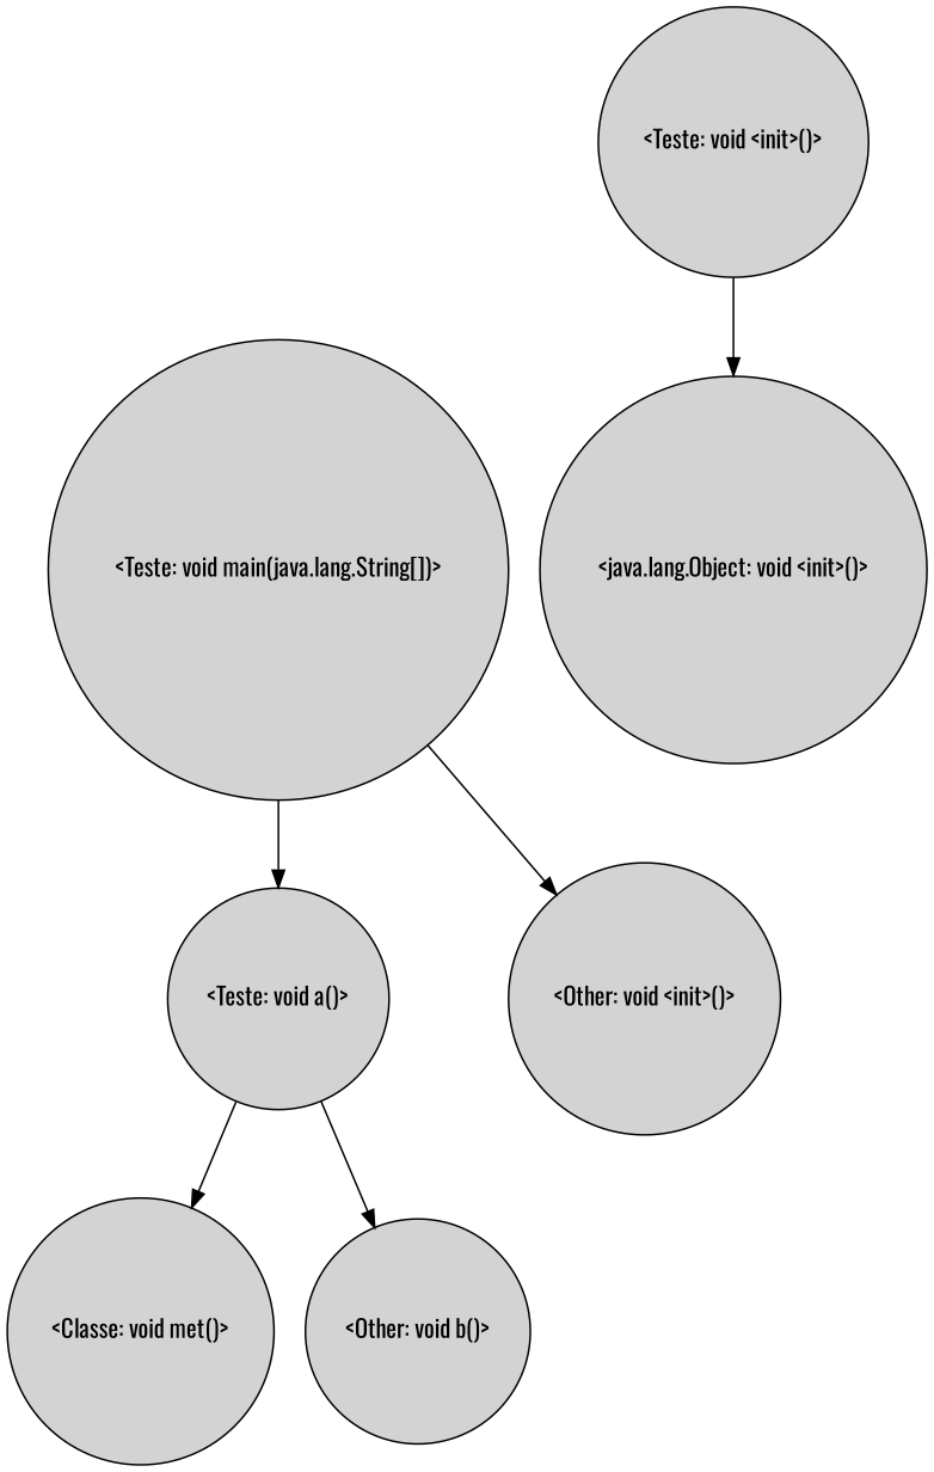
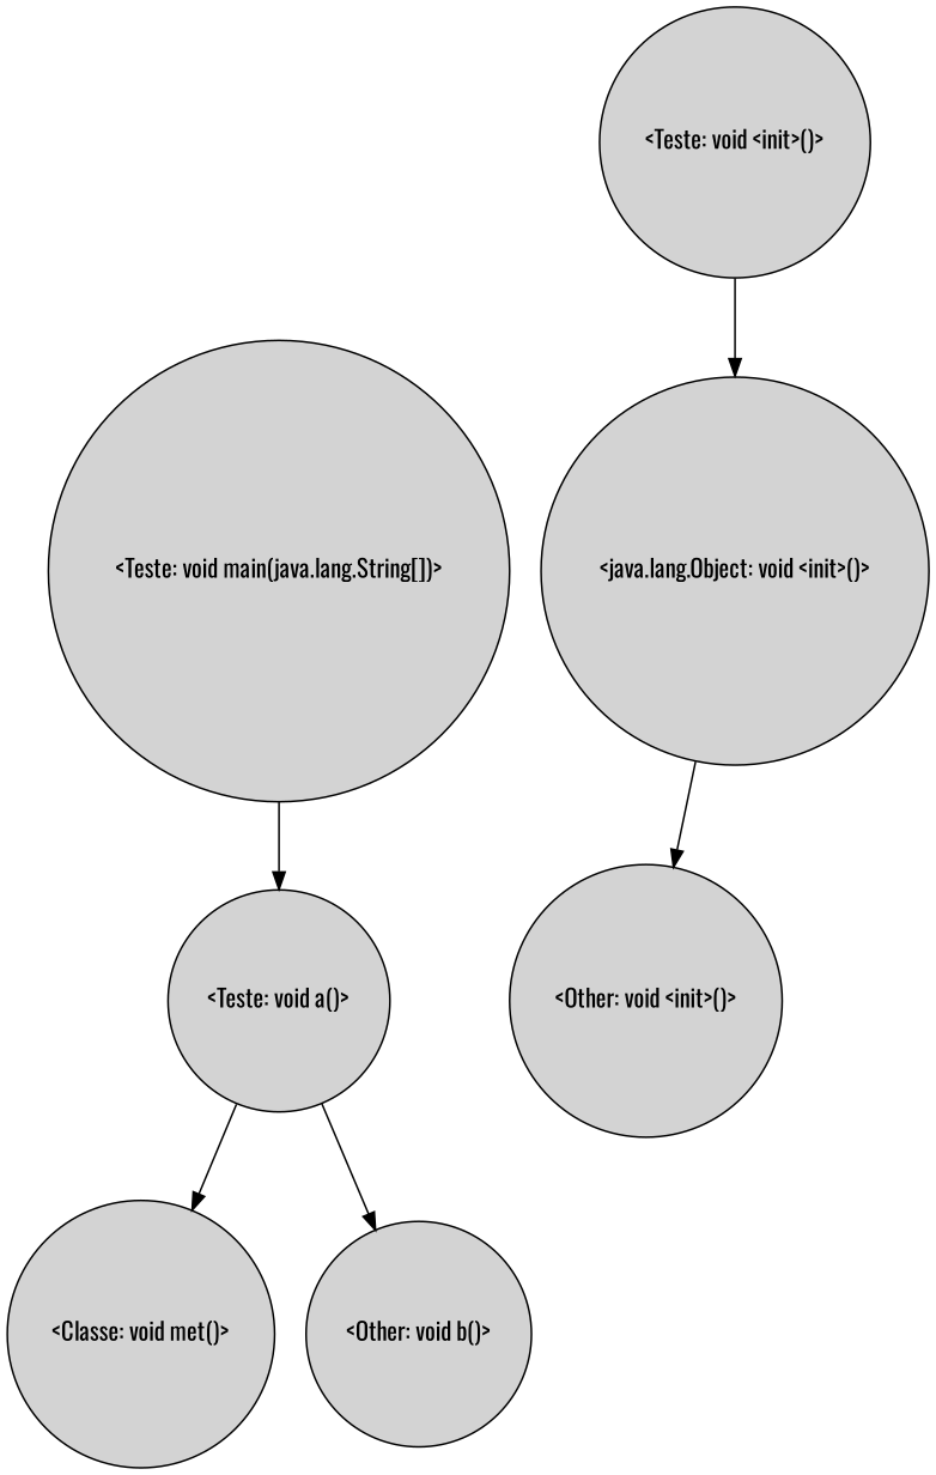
  digraph {
    fontname=Oswald
    node [fontname=Oswald shape=circle style=filled]
    edge [fontname=Oswald]
    "<Teste: void main(java.lang.String[])>"
    "<Teste: void a()>"
    "<Other: void <init>()>"
    "<Classe: void met()>"
    "<Other: void b()>"
    "<Teste: void <init>()>"
    "<java.lang.Object: void <init>()>"
    "<Teste: void main(java.lang.String[])>" -> "<Teste: void a()>"
-   "<Teste: void main(java.lang.String[])>" -> "<Other: void <init>()>"
+   "<java.lang.Object: void <init>()>" -> "<Other: void <init>()>"
    "<Teste: void a()>" -> "<Classe: void met()>"
    "<Teste: void a()>" -> "<Other: void b()>"
    "<Teste: void <init>()>" -> "<java.lang.Object: void <init>()>"
  }
